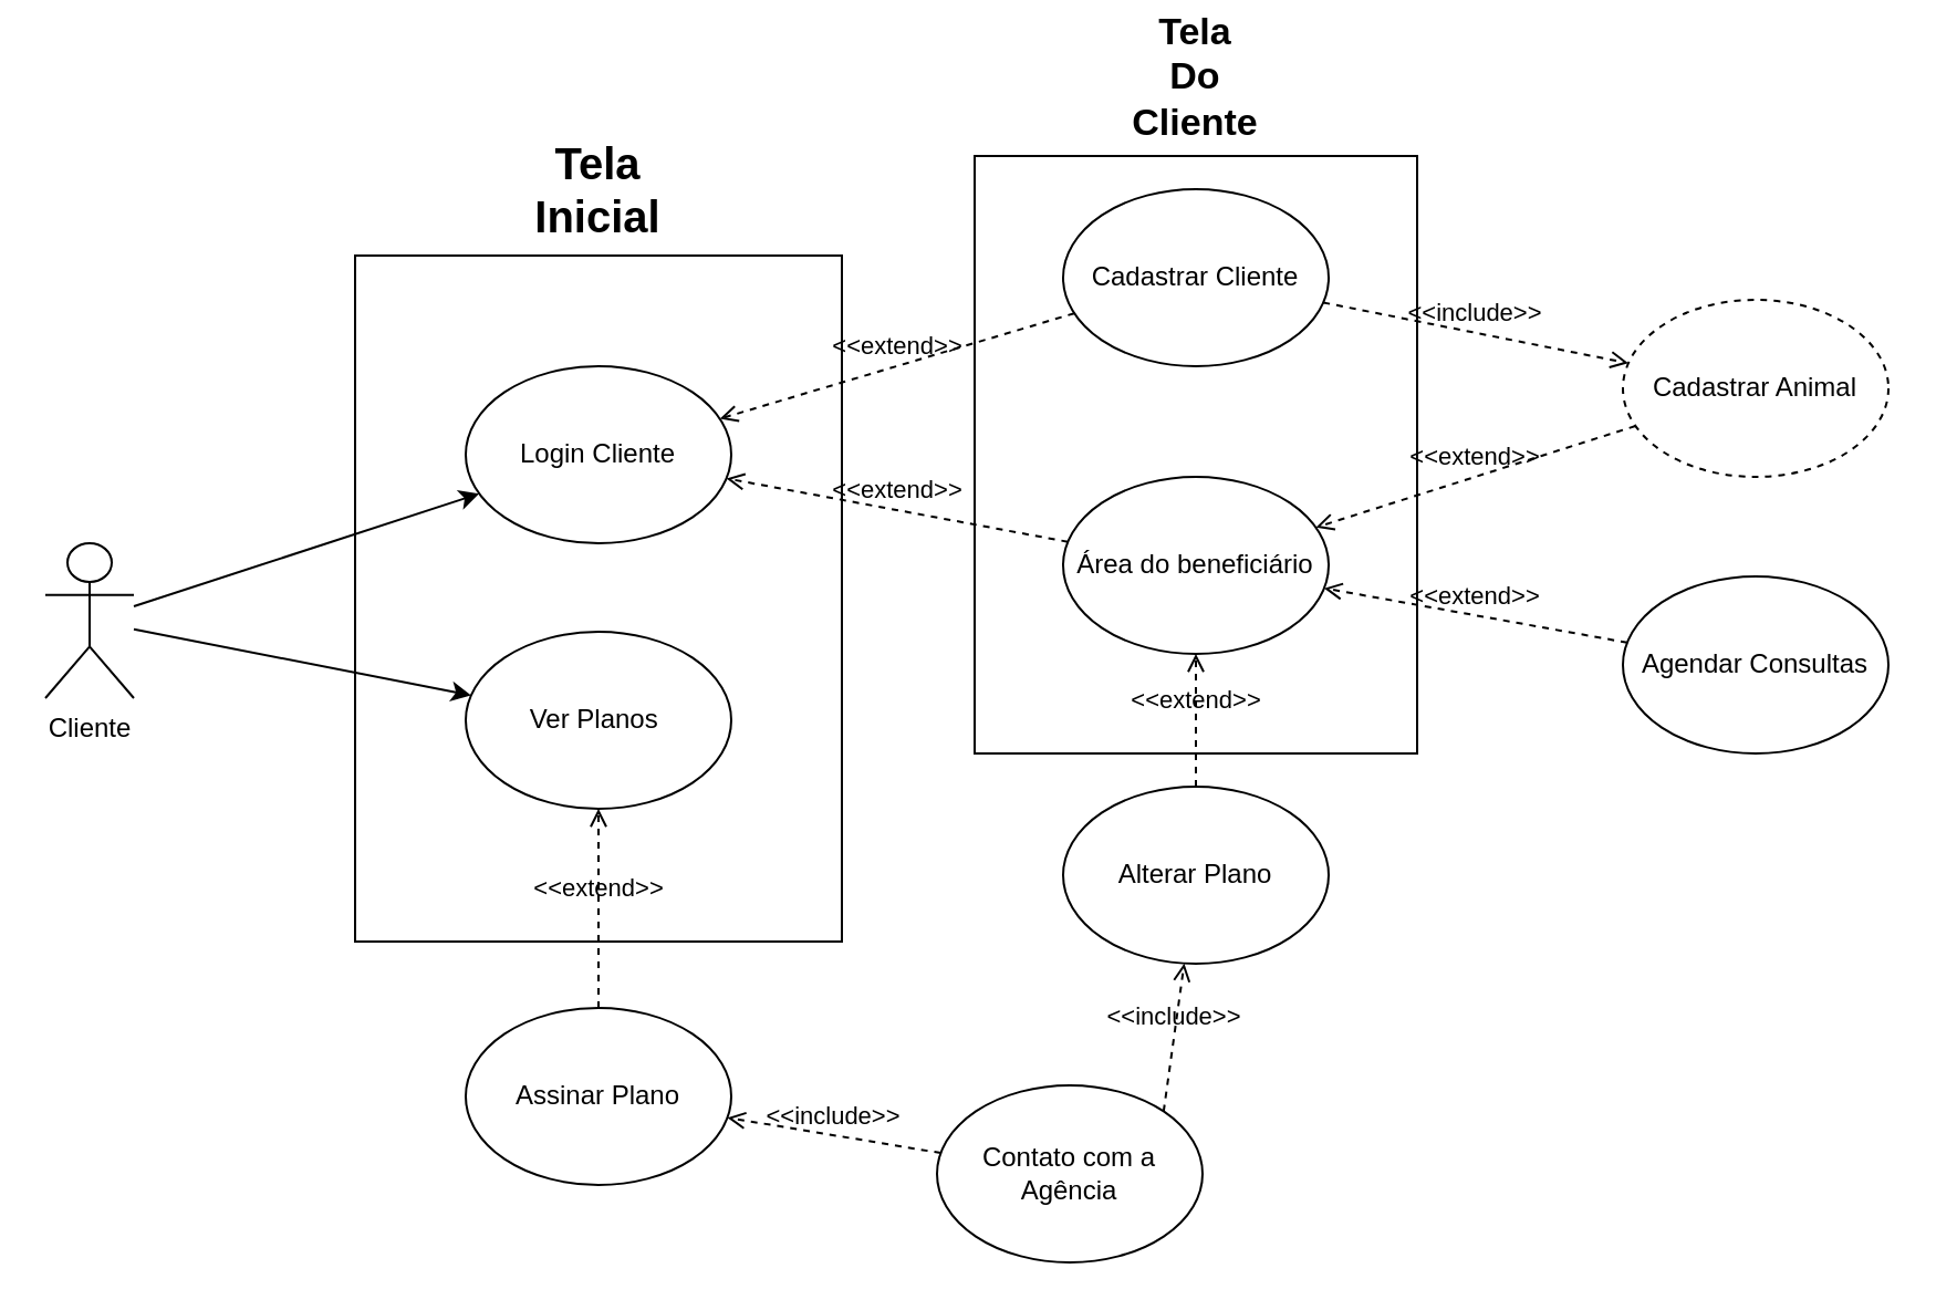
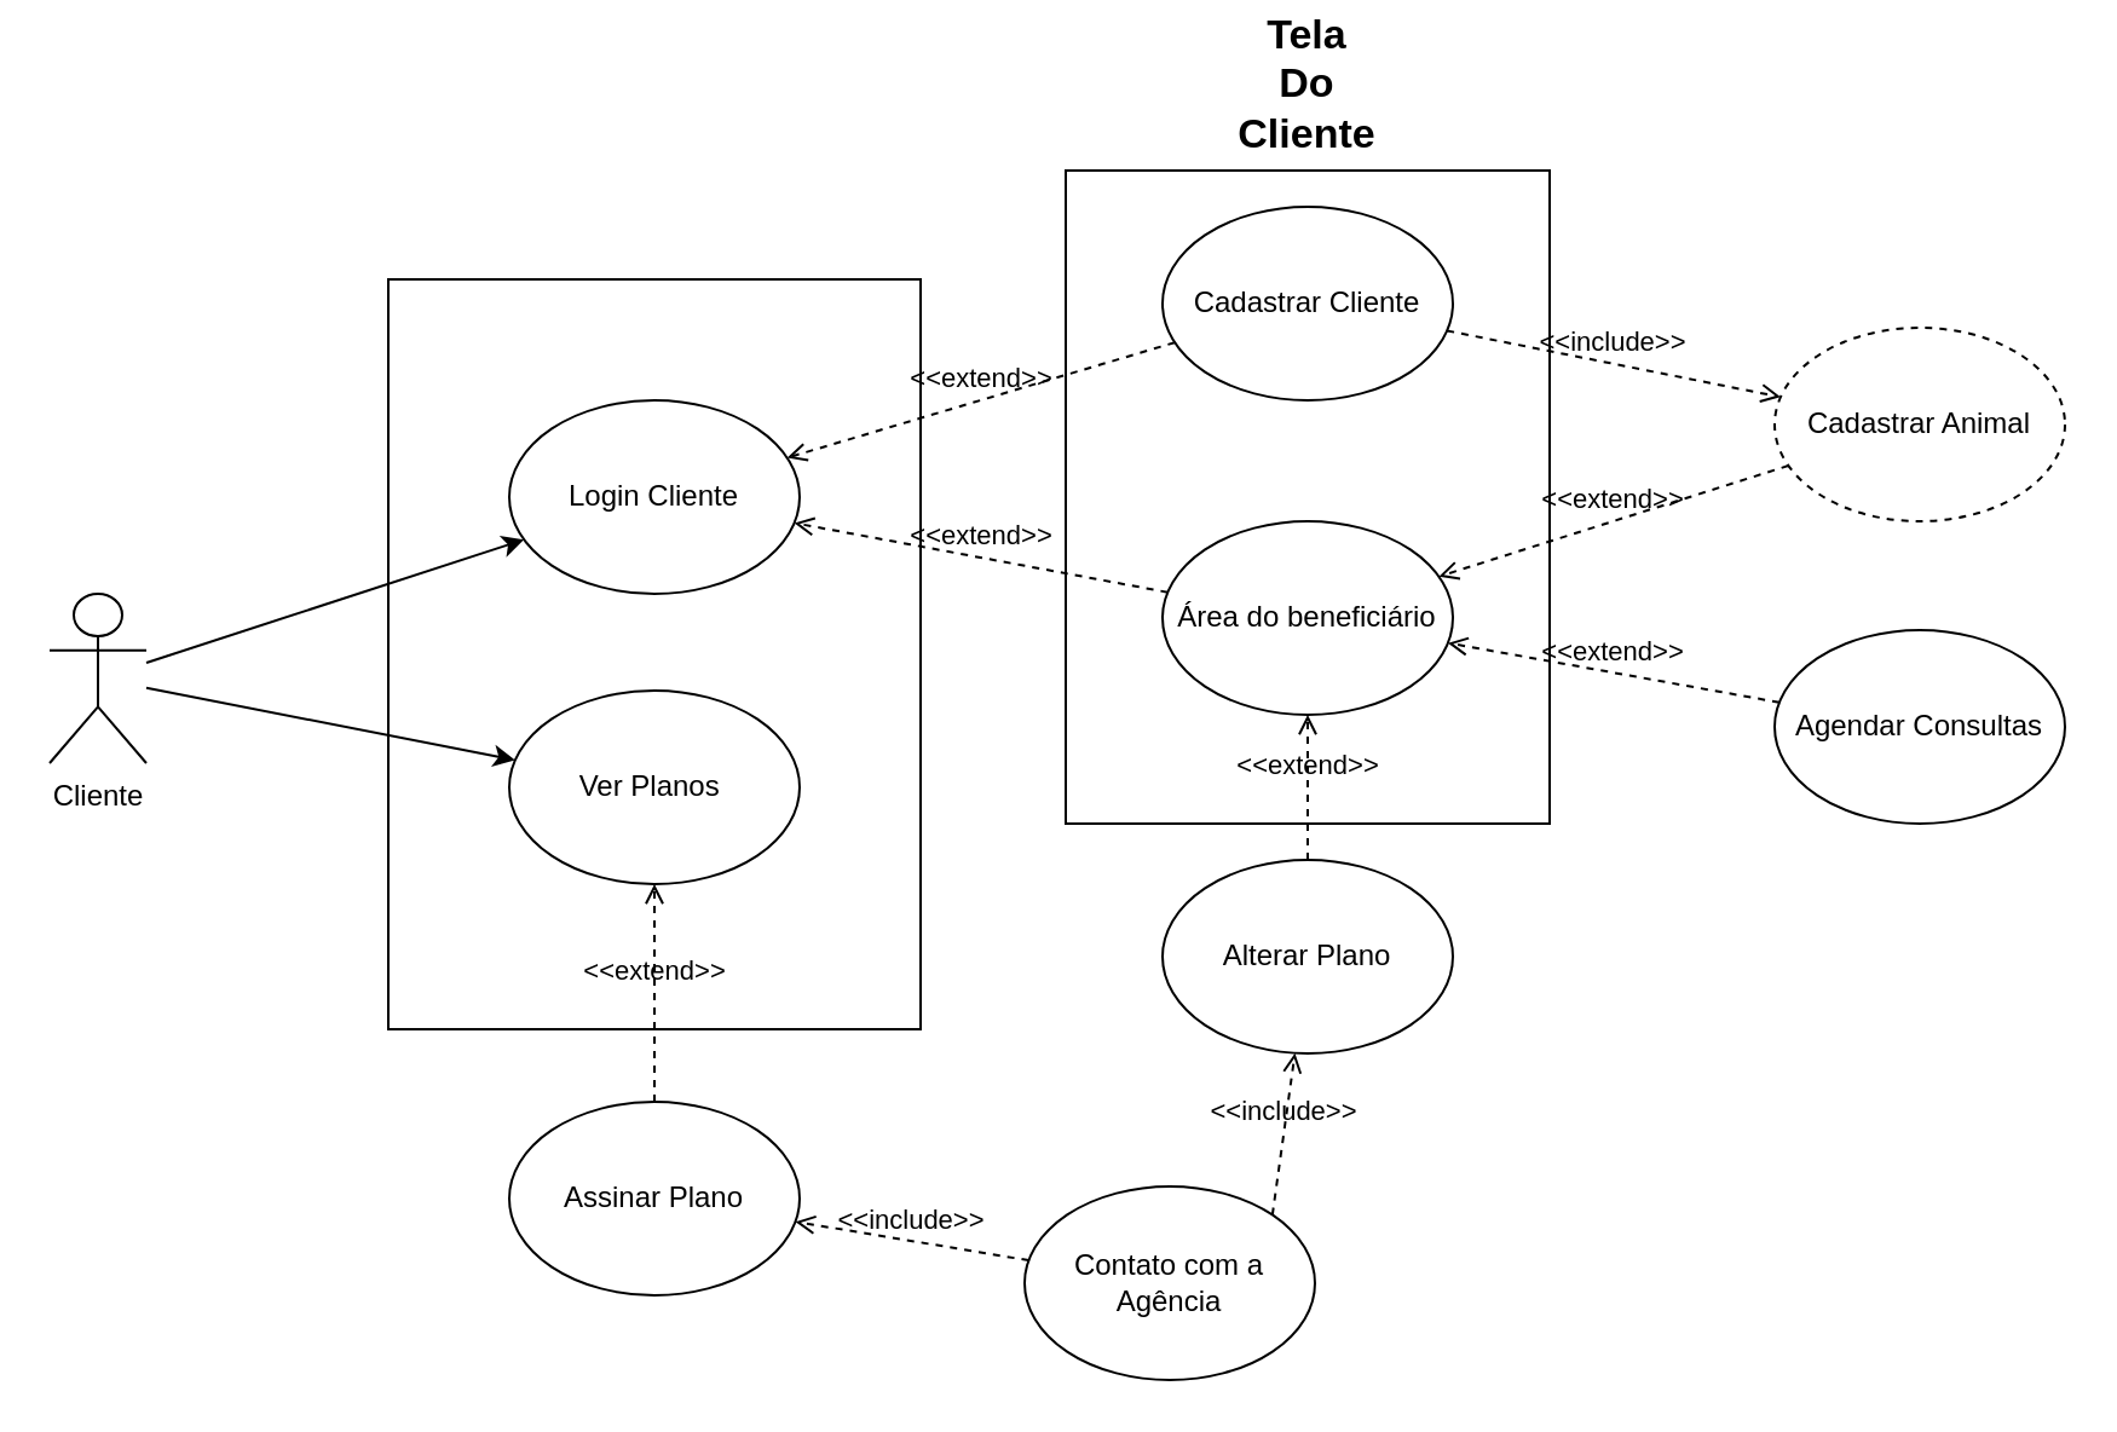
  <mxCell id="0" />
  <mxCell id="1" parent="0" />
  <mxCell id="2" value="" style="rounded=0;whiteSpace=wrap;html=1;" vertex="1" parent="1"><mxGeometry x="440" y="70" width="200" height="270" as="geometry" /></mxCell>
  <mxCell id="3" value="Cliente" style="shape=umlActor;verticalLabelPosition=bottom;verticalAlign=top;html=1;outlineConnect=0;" vertex="1" parent="1"><mxGeometry x="20" y="245" width="40" height="70" as="geometry" /></mxCell>
  <mxCell id="4" value="" style="rounded=0;whiteSpace=wrap;html=1;" vertex="1" parent="1"><mxGeometry x="160" y="115" width="220" height="310" as="geometry" /></mxCell>
  <mxCell id="5" value="Login Cliente" style="ellipse;whiteSpace=wrap;html=1;" vertex="1" parent="1"><mxGeometry x="210" y="165" width="120" height="80" as="geometry" /></mxCell>
  <mxCell id="6" value="Ver Planos&amp;nbsp;" style="ellipse;whiteSpace=wrap;html=1;" vertex="1" parent="1"><mxGeometry x="210" y="285" width="120" height="80" as="geometry" /></mxCell>
  <mxCell id="7" value="" style="endArrow=classic;html=1;rounded=0;" edge="1" parent="1" source="3" target="5"><mxGeometry width="50" height="50" relative="1" as="geometry"><mxPoint x="80" y="305" as="sourcePoint" /><mxPoint x="130" y="255" as="targetPoint" /></mxGeometry></mxCell>
  <mxCell id="8" value="" style="endArrow=classic;html=1;rounded=0;" edge="1" parent="1" source="3" target="6"><mxGeometry width="50" height="50" relative="1" as="geometry"><mxPoint x="90" y="325" as="sourcePoint" /><mxPoint x="140" y="275" as="targetPoint" /></mxGeometry></mxCell>
  <mxCell id="9" value="&amp;lt;&amp;lt;extend&amp;gt;&amp;gt;" style="html=1;verticalAlign=bottom;labelBackgroundColor=none;endArrow=open;endFill=0;dashed=1;rounded=0;" edge="1" parent="1" source="10" target="5"><mxGeometry width="160" relative="1" as="geometry"><mxPoint x="520" y="205" as="sourcePoint" /><mxPoint x="580" y="205" as="targetPoint" /></mxGeometry></mxCell>
  <mxCell id="10" value="Cadastrar Cliente" style="ellipse;whiteSpace=wrap;html=1;" vertex="1" parent="1"><mxGeometry x="480" y="85" width="120" height="80" as="geometry" /></mxCell>
  <mxCell id="11" value="Área do beneficiário" style="ellipse;whiteSpace=wrap;html=1;" vertex="1" parent="1"><mxGeometry x="480" y="215" width="120" height="80" as="geometry" /></mxCell>
  <mxCell id="12" value="Cadastrar Animal" style="ellipse;whiteSpace=wrap;html=1;dashed=1;" vertex="1" parent="1"><mxGeometry x="733" y="135" width="120" height="80" as="geometry" /></mxCell>
  <mxCell id="13" value="&amp;lt;&amp;lt;include&amp;gt;&amp;gt;" style="html=1;verticalAlign=bottom;labelBackgroundColor=none;endArrow=open;endFill=0;dashed=1;rounded=0;" edge="1" parent="1" source="10" target="12"><mxGeometry width="160" relative="1" as="geometry"><mxPoint x="630" y="125" as="sourcePoint" /><mxPoint x="790" y="125" as="targetPoint" /></mxGeometry></mxCell>
  <mxCell id="14" value="&amp;lt;&amp;lt;extend&amp;gt;&amp;gt;" style="html=1;verticalAlign=bottom;labelBackgroundColor=none;endArrow=open;endFill=0;dashed=1;rounded=0;" edge="1" parent="1" source="11" target="5"><mxGeometry width="160" relative="1" as="geometry"><mxPoint x="430" y="315" as="sourcePoint" /><mxPoint x="590" y="315" as="targetPoint" /></mxGeometry></mxCell>
  <mxCell id="15" value="&amp;lt;&amp;lt;extend&amp;gt;&amp;gt;" style="html=1;verticalAlign=bottom;labelBackgroundColor=none;endArrow=open;endFill=0;dashed=1;rounded=0;" edge="1" parent="1" source="12" target="11"><mxGeometry width="160" relative="1" as="geometry"><mxPoint x="670" y="305" as="sourcePoint" /><mxPoint x="830" y="305" as="targetPoint" /></mxGeometry></mxCell>
  <mxCell id="16" value="&amp;lt;&amp;lt;extend&amp;gt;&amp;gt;" style="html=1;verticalAlign=bottom;labelBackgroundColor=none;endArrow=open;endFill=0;dashed=1;rounded=0;" edge="1" parent="1" source="17" target="6"><mxGeometry width="160" relative="1" as="geometry"><mxPoint x="410" y="405" as="sourcePoint" /><mxPoint x="570" y="405" as="targetPoint" /></mxGeometry></mxCell>
  <mxCell id="17" value="Assinar Plano" style="ellipse;whiteSpace=wrap;html=1;" vertex="1" parent="1"><mxGeometry x="210" y="455" width="120" height="80" as="geometry" /></mxCell>
  <mxCell id="18" value="&amp;lt;&amp;lt;extend&amp;gt;&amp;gt;" style="html=1;verticalAlign=bottom;labelBackgroundColor=none;endArrow=open;endFill=0;dashed=1;rounded=0;" edge="1" parent="1" source="19" target="11"><mxGeometry width="160" relative="1" as="geometry"><mxPoint x="688.64" y="387.62" as="sourcePoint" /><mxPoint x="630" y="285" as="targetPoint" /></mxGeometry></mxCell>
  <mxCell id="19" value="Alterar Plano" style="ellipse;whiteSpace=wrap;html=1;" vertex="1" parent="1"><mxGeometry x="480" y="355" width="120" height="80" as="geometry" /></mxCell>
  <mxCell id="20" value="&amp;lt;&amp;lt;include&amp;gt;&amp;gt;" style="html=1;verticalAlign=bottom;labelBackgroundColor=none;endArrow=open;endFill=0;dashed=1;rounded=0;" edge="1" parent="1" source="21" target="17"><mxGeometry width="160" relative="1" as="geometry"><mxPoint x="423" y="430" as="sourcePoint" /><mxPoint x="523" y="420" as="targetPoint" /></mxGeometry></mxCell>
  <mxCell id="21" value="Contato com a Agência" style="ellipse;whiteSpace=wrap;html=1;" vertex="1" parent="1"><mxGeometry x="423" y="490" width="120" height="80" as="geometry" /></mxCell>
  <mxCell id="22" value="&amp;lt;&amp;lt;include&amp;gt;&amp;gt;" style="html=1;verticalAlign=bottom;labelBackgroundColor=none;endArrow=open;endFill=0;dashed=1;rounded=0;exitX=1;exitY=0;exitDx=0;exitDy=0;" edge="1" parent="1" source="21" target="19"><mxGeometry width="160" relative="1" as="geometry"><mxPoint x="481.268" y="537.597" as="sourcePoint" /><mxPoint x="690" y="565" as="targetPoint" /></mxGeometry></mxCell>
  <mxCell id="23" value="&amp;lt;&amp;lt;extend&amp;gt;&amp;gt;" style="html=1;verticalAlign=bottom;labelBackgroundColor=none;endArrow=open;endFill=0;dashed=1;rounded=0;" edge="1" parent="1" source="24" target="11"><mxGeometry width="160" relative="1" as="geometry"><mxPoint x="720" y="355" as="sourcePoint" /><mxPoint x="750" y="335" as="targetPoint" /></mxGeometry></mxCell>
  <mxCell id="24" value="Agendar Consultas" style="ellipse;whiteSpace=wrap;html=1;" vertex="1" parent="1"><mxGeometry x="733" y="260" width="120" height="80" as="geometry" /></mxCell>
- <mxCell id="25" value="&lt;b&gt;&lt;font style=&quot;font-size: 20px;&quot;&gt;Tela Inicial&lt;/font&gt;&lt;/b&gt;" style="text;html=1;strokeColor=none;fillColor=none;align=center;verticalAlign=middle;whiteSpace=wrap;rounded=0;" vertex="1" parent="1"><mxGeometry x="225" y="70" width="90" height="30" as="geometry" /></mxCell>
  <mxCell id="26" value="&lt;font style=&quot;font-size: 17px;&quot;&gt;&lt;b&gt;Tela Do Cliente&lt;/b&gt;&lt;/font&gt;" style="text;html=1;strokeColor=none;fillColor=none;align=center;verticalAlign=middle;whiteSpace=wrap;rounded=0;" vertex="1" parent="1"><mxGeometry x="510" y="20" width="60" height="30" as="geometry" /></mxCell>
